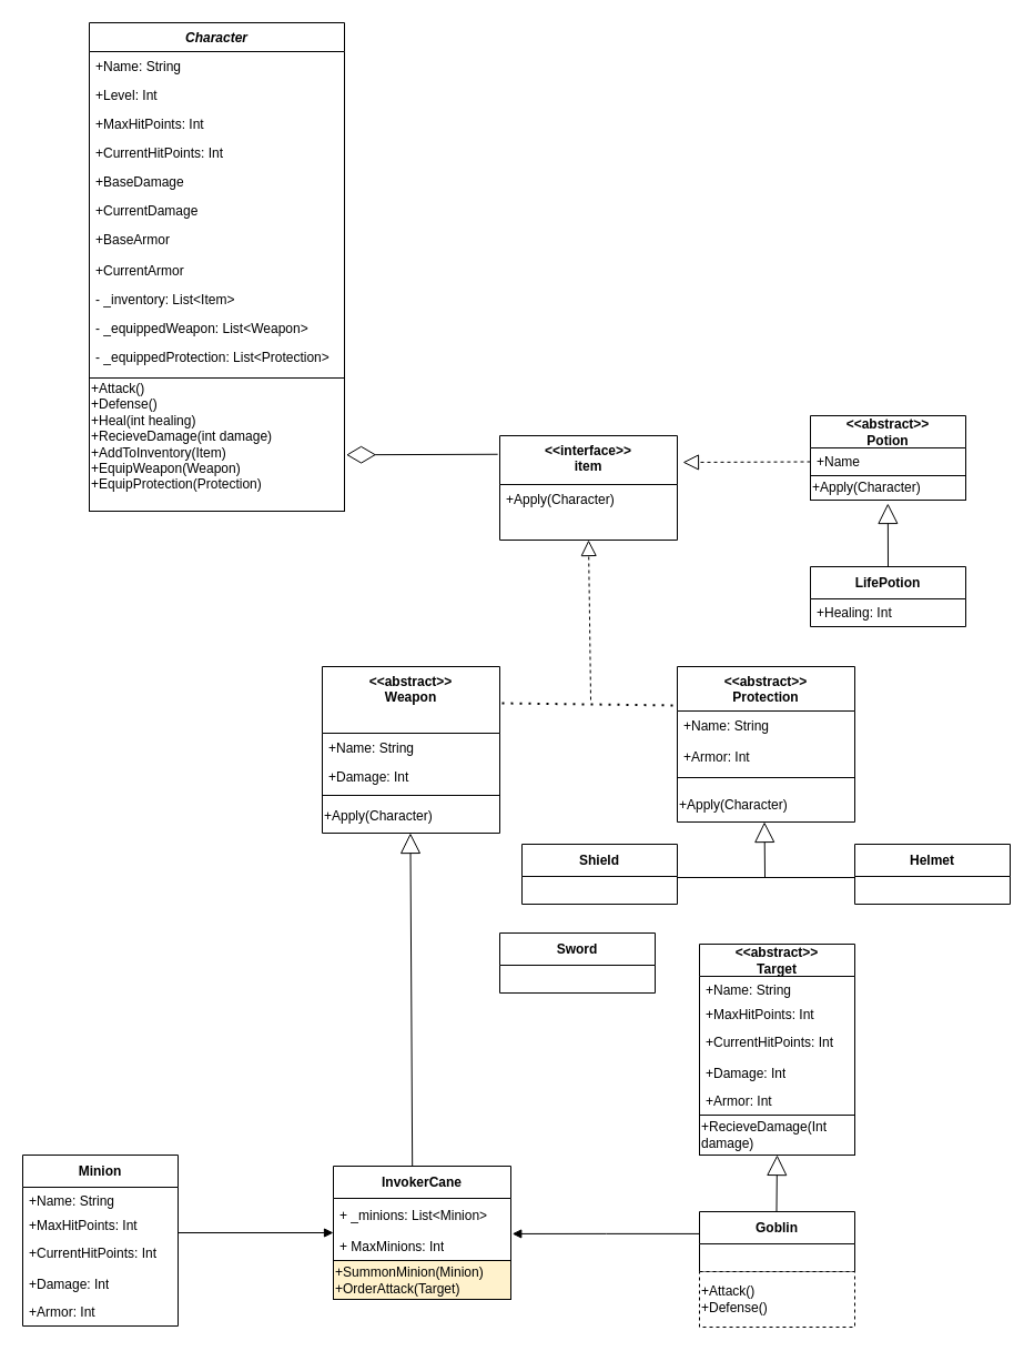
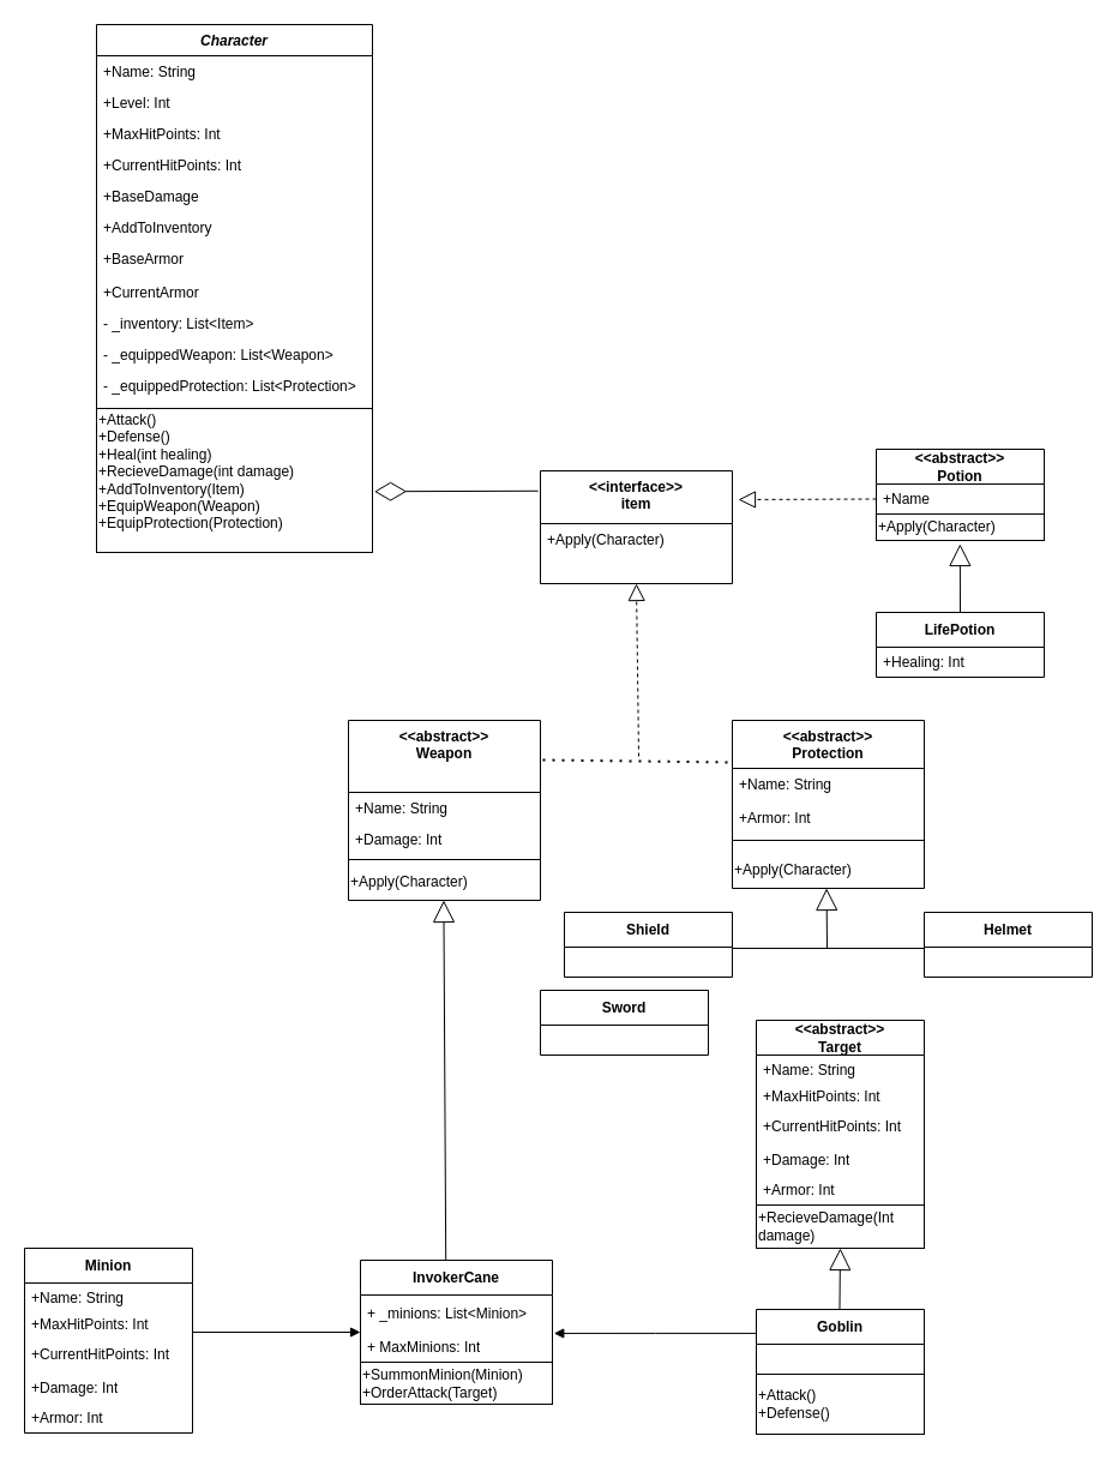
  <mxCell id="0" />
  <mxCell id="1" parent="0" />
  <mxCell id="2" value="Character" style="swimlane;fontStyle=3;align=center;verticalAlign=top;childLayout=stackLayout;horizontal=1;startSize=26;horizontalStack=0;resizeParent=1;resizeLast=0;collapsible=1;marginBottom=0;rounded=0;shadow=0;strokeWidth=1;" parent="1" vertex="1"><mxGeometry x="80" y="20" width="230" height="320" as="geometry"><mxRectangle x="230" y="140" width="160" height="26" as="alternateBounds" /></mxGeometry></mxCell>
  <mxCell id="3" value="+Name: String" style="text;align=left;verticalAlign=top;spacingLeft=4;spacingRight=4;overflow=hidden;rotatable=0;points=[[0,0.5],[1,0.5]];portConstraint=eastwest;" parent="2" vertex="1"><mxGeometry y="26" width="230" height="26" as="geometry" /></mxCell>
  <mxCell id="4" value="+Level: Int&#10;" style="text;align=left;verticalAlign=top;spacingLeft=4;spacingRight=4;overflow=hidden;rotatable=0;points=[[0,0.5],[1,0.5]];portConstraint=eastwest;rounded=0;shadow=0;html=0;" parent="2" vertex="1"><mxGeometry y="52" width="230" height="26" as="geometry" /></mxCell>
  <mxCell id="5" value="+MaxHitPoints: Int" style="text;align=left;verticalAlign=top;spacingLeft=4;spacingRight=4;overflow=hidden;rotatable=0;points=[[0,0.5],[1,0.5]];portConstraint=eastwest;rounded=0;shadow=0;html=0;" parent="2" vertex="1"><mxGeometry y="78" width="230" height="26" as="geometry" /></mxCell>
  <mxCell id="6" value="+CurrentHitPoints: Int" style="text;align=left;verticalAlign=top;spacingLeft=4;spacingRight=4;overflow=hidden;rotatable=0;points=[[0,0.5],[1,0.5]];portConstraint=eastwest;" parent="2" vertex="1"><mxGeometry y="104" width="230" height="26" as="geometry" /></mxCell>
  <mxCell id="7" value="+BaseDamage" style="text;align=left;verticalAlign=top;spacingLeft=4;spacingRight=4;overflow=hidden;rotatable=0;points=[[0,0.5],[1,0.5]];portConstraint=eastwest;rounded=0;shadow=0;html=0;" vertex="1" parent="2"><mxGeometry y="130" width="230" height="26" as="geometry" /></mxCell>
- <mxCell id="8" value="+CurrentDamage" style="text;align=left;verticalAlign=top;spacingLeft=4;spacingRight=4;overflow=hidden;rotatable=0;points=[[0,0.5],[1,0.5]];portConstraint=eastwest;rounded=0;shadow=0;html=0;" vertex="1" parent="2"><mxGeometry y="156" width="230" height="26" as="geometry" /></mxCell>
+ <mxCell id="8" value="+AddToInventory" style="text;align=left;verticalAlign=top;spacingLeft=4;spacingRight=4;overflow=hidden;rotatable=0;points=[[0,0.5],[1,0.5]];portConstraint=eastwest;rounded=0;shadow=0;html=0;" vertex="1" parent="2"><mxGeometry y="156" width="230" height="26" as="geometry" /></mxCell>
  <mxCell id="9" value="+BaseArmor" style="text;align=left;verticalAlign=top;spacingLeft=4;spacingRight=4;overflow=hidden;rotatable=0;points=[[0,0.5],[1,0.5]];portConstraint=eastwest;rounded=0;shadow=0;html=0;" vertex="1" parent="2"><mxGeometry y="182" width="230" height="28" as="geometry" /></mxCell>
  <mxCell id="10" value="+CurrentArmor" style="text;align=left;verticalAlign=top;spacingLeft=4;spacingRight=4;overflow=hidden;rotatable=0;points=[[0,0.5],[1,0.5]];portConstraint=eastwest;rounded=0;shadow=0;html=0;" vertex="1" parent="2"><mxGeometry y="210" width="230" height="26" as="geometry" /></mxCell>
  <mxCell id="11" value="- _inventory: List&lt;Item&gt;" style="text;align=left;verticalAlign=top;spacingLeft=4;spacingRight=4;overflow=hidden;rotatable=0;points=[[0,0.5],[1,0.5]];portConstraint=eastwest;rounded=0;shadow=0;html=0;" vertex="1" parent="2"><mxGeometry y="236" width="230" height="26" as="geometry" /></mxCell>
  <mxCell id="12" value="- _equippedWeapon: List&lt;Weapon&gt;" style="text;align=left;verticalAlign=top;spacingLeft=4;spacingRight=4;overflow=hidden;rotatable=0;points=[[0,0.5],[1,0.5]];portConstraint=eastwest;rounded=0;shadow=0;html=0;" vertex="1" parent="2"><mxGeometry y="262" width="230" height="26" as="geometry" /></mxCell>
  <mxCell id="13" value="- _equippedProtection: List&lt;Protection&gt;" style="text;align=left;verticalAlign=top;spacingLeft=4;spacingRight=4;overflow=hidden;rotatable=0;points=[[0,0.5],[1,0.5]];portConstraint=eastwest;rounded=0;shadow=0;html=0;" vertex="1" parent="2"><mxGeometry y="288" width="230" height="26" as="geometry" /></mxCell>
  <mxCell id="14" value="&lt;&lt;abstract&gt;&gt;&#10;Weapon" style="swimlane;fontStyle=1;align=center;verticalAlign=top;childLayout=stackLayout;horizontal=1;startSize=60;horizontalStack=0;resizeParent=1;resizeLast=0;collapsible=1;marginBottom=0;rounded=0;shadow=0;strokeWidth=1;" parent="1" vertex="1"><mxGeometry x="290" y="600" width="160" height="150" as="geometry"><mxRectangle x="130" y="380" width="160" height="26" as="alternateBounds" /></mxGeometry></mxCell>
  <mxCell id="15" value="+Name: String" style="text;align=left;verticalAlign=top;spacingLeft=4;spacingRight=4;overflow=hidden;rotatable=0;points=[[0,0.5],[1,0.5]];portConstraint=eastwest;" parent="14" vertex="1"><mxGeometry y="60" width="160" height="26" as="geometry" /></mxCell>
  <mxCell id="16" value="+Damage: Int" style="text;align=left;verticalAlign=top;spacingLeft=4;spacingRight=4;overflow=hidden;rotatable=0;points=[[0,0.5],[1,0.5]];portConstraint=eastwest;rounded=0;shadow=0;html=0;" parent="14" vertex="1"><mxGeometry y="86" width="160" height="26" as="geometry" /></mxCell>
  <mxCell id="17" value="" style="line;html=1;strokeWidth=1;align=left;verticalAlign=middle;spacingTop=-1;spacingLeft=3;spacingRight=3;rotatable=0;labelPosition=right;points=[];portConstraint=eastwest;" parent="14" vertex="1"><mxGeometry y="112" width="160" height="8" as="geometry" /></mxCell>
  <mxCell id="18" value="+Apply(Character)" style="text;html=1;align=left;verticalAlign=middle;resizable=0;points=[];autosize=1;strokeColor=none;fillColor=none;" vertex="1" parent="14"><mxGeometry y="120" width="160" height="30" as="geometry" /></mxCell>
  <mxCell id="19" value="&lt;&lt;abstract&gt;&gt;&#10;Protection" style="swimlane;fontStyle=1;align=center;verticalAlign=top;childLayout=stackLayout;horizontal=1;startSize=40;horizontalStack=0;resizeParent=1;resizeLast=0;collapsible=1;marginBottom=0;rounded=0;shadow=0;strokeWidth=1;" parent="1" vertex="1"><mxGeometry x="610" y="600" width="160" height="140" as="geometry"><mxRectangle x="340" y="380" width="170" height="26" as="alternateBounds" /></mxGeometry></mxCell>
  <mxCell id="20" value="+Name: String&#10;&#10;+Armor: Int" style="text;align=left;verticalAlign=top;spacingLeft=4;spacingRight=4;overflow=hidden;rotatable=0;points=[[0,0.5],[1,0.5]];portConstraint=eastwest;" parent="19" vertex="1"><mxGeometry y="40" width="160" height="50" as="geometry" /></mxCell>
  <mxCell id="21" value="" style="line;html=1;strokeWidth=1;align=left;verticalAlign=middle;spacingTop=-1;spacingLeft=3;spacingRight=3;rotatable=0;labelPosition=right;points=[];portConstraint=eastwest;" parent="19" vertex="1"><mxGeometry y="90" width="160" height="20" as="geometry" /></mxCell>
  <mxCell id="22" value="+Apply(Character)" style="text;html=1;align=left;verticalAlign=middle;resizable=0;points=[];autosize=1;strokeColor=none;fillColor=none;" vertex="1" parent="19"><mxGeometry y="110" width="160" height="30" as="geometry" /></mxCell>
  <mxCell id="23" value="&lt;&lt;interface&gt;&gt;&#10;item" style="swimlane;fontStyle=1;align=center;verticalAlign=top;childLayout=stackLayout;horizontal=1;startSize=44;horizontalStack=0;resizeParent=1;resizeLast=0;collapsible=1;marginBottom=0;rounded=0;shadow=0;strokeWidth=1;" parent="1" vertex="1"><mxGeometry x="450" y="392" width="160" height="94" as="geometry"><mxRectangle x="500" y="130" width="160" height="26" as="alternateBounds" /></mxGeometry></mxCell>
  <mxCell id="24" value="+Apply(Character)" style="text;align=left;verticalAlign=top;spacingLeft=4;spacingRight=4;overflow=hidden;rotatable=0;points=[[0,0.5],[1,0.5]];portConstraint=eastwest;" parent="23" vertex="1"><mxGeometry y="44" width="160" height="34" as="geometry" /></mxCell>
  <mxCell id="25" value="Helmet" style="swimlane;fontStyle=1;align=center;verticalAlign=middle;childLayout=stackLayout;horizontal=1;startSize=29;horizontalStack=0;resizeParent=1;resizeParentMax=0;resizeLast=0;collapsible=0;marginBottom=0;html=1;whiteSpace=wrap;" vertex="1" parent="1"><mxGeometry x="770" y="760" width="140" height="54" as="geometry" /></mxCell>
  <mxCell id="26" value="" style="endArrow=block;endSize=16;endFill=0;html=1;rounded=0;entryX=0.491;entryY=1;entryDx=0;entryDy=0;entryPerimeter=0;" edge="1" parent="1" target="22"><mxGeometry x="0.125" y="-100" width="160" relative="1" as="geometry"><mxPoint x="689" y="790" as="sourcePoint" /><mxPoint x="689" y="750" as="targetPoint" /><Array as="points" /><mxPoint as="offset" /></mxGeometry></mxCell>
  <mxCell id="27" value="Shield" style="swimlane;fontStyle=1;align=center;verticalAlign=middle;childLayout=stackLayout;horizontal=1;startSize=29;horizontalStack=0;resizeParent=1;resizeParentMax=0;resizeLast=0;collapsible=0;marginBottom=0;html=1;whiteSpace=wrap;" vertex="1" parent="1"><mxGeometry x="470" y="760" width="140" height="54" as="geometry" /></mxCell>
- <mxCell id="28" value="Sword" style="swimlane;fontStyle=1;align=center;verticalAlign=middle;childLayout=stackLayout;horizontal=1;startSize=29;horizontalStack=0;resizeParent=1;resizeParentMax=0;resizeLast=0;collapsible=0;marginBottom=0;html=1;whiteSpace=wrap;" vertex="1" parent="1"><mxGeometry x="450" y="840" width="140" height="54" as="geometry" /></mxCell>
+ <mxCell id="28" value="Sword" style="swimlane;fontStyle=1;align=center;verticalAlign=middle;childLayout=stackLayout;horizontal=1;startSize=29;horizontalStack=0;resizeParent=1;resizeParentMax=0;resizeLast=0;collapsible=0;marginBottom=0;html=1;whiteSpace=wrap;" vertex="1" parent="1"><mxGeometry x="450" y="825" width="140" height="54" as="geometry" /></mxCell>
  <mxCell id="29" value="" style="endArrow=block;dashed=1;endFill=0;endSize=12;html=1;rounded=0;entryX=0.5;entryY=1;entryDx=0;entryDy=0;" edge="1" parent="1" target="23"><mxGeometry width="160" relative="1" as="geometry"><mxPoint x="532" y="630" as="sourcePoint" /><mxPoint x="531.6" y="527.588" as="targetPoint" /></mxGeometry></mxCell>
  <mxCell id="30" value="" style="endArrow=none;html=1;rounded=0;exitX=1;exitY=0.5;exitDx=0;exitDy=0;entryX=0;entryY=0.5;entryDx=0;entryDy=0;" edge="1" parent="1"><mxGeometry width="50" height="50" relative="1" as="geometry"><mxPoint x="610" y="790" as="sourcePoint" /><mxPoint x="770" y="790" as="targetPoint" /></mxGeometry></mxCell>
  <mxCell id="31" value="" style="endArrow=block;endSize=16;endFill=0;html=1;rounded=0;entryX=0.49;entryY=1.046;entryDx=0;entryDy=0;entryPerimeter=0;exitX=0.445;exitY=-0.005;exitDx=0;exitDy=0;exitPerimeter=0;" edge="1" parent="1" source="43"><mxGeometry x="0.125" y="-100" width="160" relative="1" as="geometry"><mxPoint x="370" y="870" as="sourcePoint" /><mxPoint x="369.41" y="749.996" as="targetPoint" /><Array as="points" /><mxPoint as="offset" /></mxGeometry></mxCell>
  <mxCell id="32" value="&amp;lt;&amp;lt;abstract&amp;gt;&amp;gt;&lt;div&gt;Target&lt;/div&gt;" style="swimlane;fontStyle=1;align=center;verticalAlign=middle;childLayout=stackLayout;horizontal=1;startSize=29;horizontalStack=0;resizeParent=1;resizeParentMax=0;resizeLast=0;collapsible=0;marginBottom=0;html=1;whiteSpace=wrap;" vertex="1" parent="1"><mxGeometry x="630" y="850" width="140" height="154" as="geometry" /></mxCell>
  <mxCell id="33" value="+Name: String" style="text;html=1;strokeColor=none;fillColor=none;align=left;verticalAlign=middle;spacingLeft=4;spacingRight=4;overflow=hidden;rotatable=0;points=[[0,0.5],[1,0.5]];portConstraint=eastwest;whiteSpace=wrap;" vertex="1" parent="32"><mxGeometry y="29" width="140" height="25" as="geometry" /></mxCell>
  <mxCell id="34" value="+MaxHitPoints: Int&lt;div&gt;&lt;br&gt;&lt;/div&gt;" style="text;html=1;strokeColor=none;fillColor=none;align=left;verticalAlign=middle;spacingLeft=4;spacingRight=4;overflow=hidden;rotatable=0;points=[[0,0.5],[1,0.5]];portConstraint=eastwest;whiteSpace=wrap;" vertex="1" parent="32"><mxGeometry y="54" width="140" height="25" as="geometry" /></mxCell>
  <mxCell id="35" value="+CurrentHitPoints: Int&lt;div&gt;&lt;br&gt;&lt;/div&gt;" style="text;html=1;strokeColor=none;fillColor=none;align=left;verticalAlign=middle;spacingLeft=4;spacingRight=4;overflow=hidden;rotatable=0;points=[[0,0.5],[1,0.5]];portConstraint=eastwest;whiteSpace=wrap;" vertex="1" parent="32"><mxGeometry y="79" width="140" height="25" as="geometry" /></mxCell>
  <mxCell id="36" value="&lt;div&gt;+Damage: Int&lt;/div&gt;" style="text;html=1;strokeColor=none;fillColor=none;align=left;verticalAlign=middle;spacingLeft=4;spacingRight=4;overflow=hidden;rotatable=0;points=[[0,0.5],[1,0.5]];portConstraint=eastwest;whiteSpace=wrap;" vertex="1" parent="32"><mxGeometry y="104" width="140" height="25" as="geometry" /></mxCell>
  <mxCell id="37" value="&lt;div&gt;+Armor: Int&lt;/div&gt;" style="text;html=1;strokeColor=none;fillColor=none;align=left;verticalAlign=middle;spacingLeft=4;spacingRight=4;overflow=hidden;rotatable=0;points=[[0,0.5],[1,0.5]];portConstraint=eastwest;whiteSpace=wrap;" vertex="1" parent="32"><mxGeometry y="129" width="140" height="25" as="geometry" /></mxCell>
  <mxCell id="38" value="Goblin" style="swimlane;fontStyle=1;align=center;verticalAlign=middle;childLayout=stackLayout;horizontal=1;startSize=29;horizontalStack=0;resizeParent=1;resizeParentMax=0;resizeLast=0;collapsible=0;marginBottom=0;html=1;whiteSpace=wrap;" vertex="1" parent="1"><mxGeometry x="630" y="1091" width="140" height="54" as="geometry" /></mxCell>
  <mxCell id="39" value="&amp;lt;&amp;lt;abstract&amp;gt;&amp;gt;&lt;div&gt;Potion&lt;/div&gt;" style="swimlane;fontStyle=1;align=center;verticalAlign=middle;childLayout=stackLayout;horizontal=1;startSize=29;horizontalStack=0;resizeParent=1;resizeParentMax=0;resizeLast=0;collapsible=0;marginBottom=0;html=1;whiteSpace=wrap;" vertex="1" parent="1"><mxGeometry x="730" y="374" width="140" height="54" as="geometry" /></mxCell>
  <mxCell id="40" value="+Name" style="text;html=1;strokeColor=none;fillColor=none;align=left;verticalAlign=middle;spacingLeft=4;spacingRight=4;overflow=hidden;rotatable=0;points=[[0,0.5],[1,0.5]];portConstraint=eastwest;whiteSpace=wrap;" vertex="1" parent="39"><mxGeometry y="29" width="140" height="25" as="geometry" /></mxCell>
  <mxCell id="41" value="LifePotion" style="swimlane;fontStyle=1;align=center;verticalAlign=middle;childLayout=stackLayout;horizontal=1;startSize=29;horizontalStack=0;resizeParent=1;resizeParentMax=0;resizeLast=0;collapsible=0;marginBottom=0;html=1;whiteSpace=wrap;" vertex="1" parent="1"><mxGeometry x="730" y="510" width="140" height="54" as="geometry" /></mxCell>
  <mxCell id="42" value="+Healing: Int" style="text;html=1;strokeColor=none;fillColor=none;align=left;verticalAlign=middle;spacingLeft=4;spacingRight=4;overflow=hidden;rotatable=0;points=[[0,0.5],[1,0.5]];portConstraint=eastwest;whiteSpace=wrap;" vertex="1" parent="41"><mxGeometry y="29" width="140" height="25" as="geometry" /></mxCell>
  <mxCell id="43" value="InvokerCane" style="swimlane;fontStyle=1;align=center;verticalAlign=middle;childLayout=stackLayout;horizontal=1;startSize=29;horizontalStack=0;resizeParent=1;resizeParentMax=0;resizeLast=0;collapsible=0;marginBottom=0;html=1;whiteSpace=wrap;" vertex="1" parent="1"><mxGeometry x="300" y="1050" width="160" height="85" as="geometry" /></mxCell>
  <mxCell id="44" value="+ _minions: List&amp;lt;Minion&amp;gt;" style="text;html=1;strokeColor=none;fillColor=none;align=left;verticalAlign=middle;spacingLeft=4;spacingRight=4;overflow=hidden;rotatable=0;points=[[0,0.5],[1,0.5]];portConstraint=eastwest;whiteSpace=wrap;" vertex="1" parent="43"><mxGeometry y="29" width="160" height="31" as="geometry" /></mxCell>
  <mxCell id="45" value="+ MaxMinions: Int" style="text;html=1;strokeColor=none;fillColor=none;align=left;verticalAlign=middle;spacingLeft=4;spacingRight=4;overflow=hidden;rotatable=0;points=[[0,0.5],[1,0.5]];portConstraint=eastwest;whiteSpace=wrap;" vertex="1" parent="43"><mxGeometry y="60" width="160" height="25" as="geometry" /></mxCell>
  <mxCell id="46" value="" style="endArrow=diamondThin;endFill=0;endSize=24;html=1;rounded=0;exitX=-0.01;exitY=0.174;exitDx=0;exitDy=0;exitPerimeter=0;entryX=1.007;entryY=0.577;entryDx=0;entryDy=0;entryPerimeter=0;" edge="1" parent="1" target="63"><mxGeometry width="160" relative="1" as="geometry"><mxPoint x="448.16" y="408.764" as="sourcePoint" /><mxPoint x="320" y="409" as="targetPoint" /></mxGeometry></mxCell>
  <mxCell id="47" value="" style="endArrow=none;dashed=1;html=1;dashPattern=1 3;strokeWidth=2;rounded=0;entryX=0;entryY=0.25;entryDx=0;entryDy=0;" edge="1" parent="1" target="19"><mxGeometry width="50" height="50" relative="1" as="geometry"><mxPoint x="452" y="633" as="sourcePoint" /><mxPoint x="590" y="630" as="targetPoint" /></mxGeometry></mxCell>
  <mxCell id="48" value="" style="endArrow=block;dashed=1;endFill=0;endSize=12;html=1;rounded=0;exitX=0;exitY=0.5;exitDx=0;exitDy=0;" edge="1" parent="1" source="40"><mxGeometry width="160" relative="1" as="geometry"><mxPoint x="670" y="542" as="sourcePoint" /><mxPoint x="615" y="416" as="targetPoint" /></mxGeometry></mxCell>
  <mxCell id="49" value="" style="endArrow=block;endSize=16;endFill=0;html=1;rounded=0;entryX=0.49;entryY=1.046;entryDx=0;entryDy=0;entryPerimeter=0;" edge="1" parent="1"><mxGeometry x="0.125" y="-100" width="160" relative="1" as="geometry"><mxPoint x="800" y="510" as="sourcePoint" /><mxPoint x="799.82" y="452.996" as="targetPoint" /><Array as="points" /><mxPoint as="offset" /></mxGeometry></mxCell>
- <mxCell id="50" value="+SummonMinion(Minion)&lt;div&gt;+OrderAttack(Target)&lt;/div&gt;" style="html=1;whiteSpace=wrap;align=left;fillColor=#fff2cc;" vertex="1" parent="1"><mxGeometry x="300" y="1135" width="160" height="35" as="geometry" /></mxCell>
+ <mxCell id="50" value="+SummonMinion(Minion)&lt;div&gt;+OrderAttack(Target)&lt;/div&gt;" style="html=1;whiteSpace=wrap;align=left;" vertex="1" parent="1"><mxGeometry x="300" y="1135" width="160" height="35" as="geometry" /></mxCell>
  <mxCell id="51" value="" style="endArrow=block;endFill=1;html=1;edgeStyle=orthogonalEdgeStyle;align=left;verticalAlign=top;rounded=0;entryX=1.016;entryY=0.038;entryDx=0;entryDy=0;entryPerimeter=0;exitX=0;exitY=0.369;exitDx=0;exitDy=0;exitPerimeter=0;" edge="1" parent="1" source="38"><mxGeometry x="-1" relative="1" as="geometry"><mxPoint x="570" y="1110" as="sourcePoint" /><mxPoint x="461.26" y="1110.95" as="targetPoint" /><Array as="points" /></mxGeometry></mxCell>
  <mxCell id="52" value="" style="endArrow=block;endSize=16;endFill=0;html=1;rounded=0;entryX=0.5;entryY=1;entryDx=0;entryDy=0;" edge="1" parent="1" target="53"><mxGeometry x="0.125" y="-100" width="160" relative="1" as="geometry"><mxPoint x="699.47" y="1091" as="sourcePoint" /><mxPoint x="699.88" y="1030.996" as="targetPoint" /><Array as="points" /><mxPoint as="offset" /></mxGeometry></mxCell>
  <mxCell id="53" value="+RecieveDamage(Int damage)" style="html=1;whiteSpace=wrap;align=left;" vertex="1" parent="1"><mxGeometry x="630" y="1004" width="140" height="36" as="geometry" /></mxCell>
- <mxCell id="54" value="+Attack()&lt;div&gt;+Defense()&lt;/div&gt;" style="html=1;whiteSpace=wrap;align=left;dashed=1;" vertex="1" parent="1"><mxGeometry x="630" y="1145" width="140" height="50" as="geometry" /></mxCell>
+ <mxCell id="54" value="+Attack()&lt;div&gt;+Defense()&lt;/div&gt;" style="html=1;whiteSpace=wrap;align=left;" vertex="1" parent="1"><mxGeometry x="630" y="1145" width="140" height="50" as="geometry" /></mxCell>
  <mxCell id="55" value="Minion" style="swimlane;fontStyle=1;align=center;verticalAlign=middle;childLayout=stackLayout;horizontal=1;startSize=29;horizontalStack=0;resizeParent=1;resizeParentMax=0;resizeLast=0;collapsible=0;marginBottom=0;html=1;whiteSpace=wrap;" vertex="1" parent="1"><mxGeometry x="20" y="1040" width="140" height="154" as="geometry" /></mxCell>
  <mxCell id="56" value="+Name: String" style="text;html=1;strokeColor=none;fillColor=none;align=left;verticalAlign=middle;spacingLeft=4;spacingRight=4;overflow=hidden;rotatable=0;points=[[0,0.5],[1,0.5]];portConstraint=eastwest;whiteSpace=wrap;" vertex="1" parent="55"><mxGeometry y="29" width="140" height="25" as="geometry" /></mxCell>
  <mxCell id="57" value="+MaxHitPoints: Int&lt;div&gt;&lt;br&gt;&lt;/div&gt;" style="text;html=1;strokeColor=none;fillColor=none;align=left;verticalAlign=middle;spacingLeft=4;spacingRight=4;overflow=hidden;rotatable=0;points=[[0,0.5],[1,0.5]];portConstraint=eastwest;whiteSpace=wrap;" vertex="1" parent="55"><mxGeometry y="54" width="140" height="25" as="geometry" /></mxCell>
  <mxCell id="58" value="" style="endArrow=block;endFill=1;html=1;edgeStyle=orthogonalEdgeStyle;align=left;verticalAlign=top;rounded=0;" edge="1" parent="55"><mxGeometry x="-1" relative="1" as="geometry"><mxPoint x="140" y="70" as="sourcePoint" /><mxPoint x="280" y="70" as="targetPoint" /><mxPoint as="offset" /></mxGeometry></mxCell>
  <mxCell id="59" value="+CurrentHitPoints: Int&lt;div&gt;&lt;br&gt;&lt;/div&gt;" style="text;html=1;strokeColor=none;fillColor=none;align=left;verticalAlign=middle;spacingLeft=4;spacingRight=4;overflow=hidden;rotatable=0;points=[[0,0.5],[1,0.5]];portConstraint=eastwest;whiteSpace=wrap;" vertex="1" parent="55"><mxGeometry y="79" width="140" height="25" as="geometry" /></mxCell>
  <mxCell id="60" value="&lt;div&gt;+Damage: Int&lt;/div&gt;" style="text;html=1;strokeColor=none;fillColor=none;align=left;verticalAlign=middle;spacingLeft=4;spacingRight=4;overflow=hidden;rotatable=0;points=[[0,0.5],[1,0.5]];portConstraint=eastwest;whiteSpace=wrap;" vertex="1" parent="55"><mxGeometry y="104" width="140" height="25" as="geometry" /></mxCell>
  <mxCell id="61" value="&lt;div&gt;+Armor: Int&lt;/div&gt;" style="text;html=1;strokeColor=none;fillColor=none;align=left;verticalAlign=middle;spacingLeft=4;spacingRight=4;overflow=hidden;rotatable=0;points=[[0,0.5],[1,0.5]];portConstraint=eastwest;whiteSpace=wrap;" vertex="1" parent="55"><mxGeometry y="129" width="140" height="25" as="geometry" /></mxCell>
  <mxCell id="62" value="+Apply(Character)" style="html=1;whiteSpace=wrap;align=left;" vertex="1" parent="1"><mxGeometry x="730" y="428" width="140" height="22" as="geometry" /></mxCell>
  <mxCell id="63" value="+Attack()&lt;div&gt;+Defense()&lt;/div&gt;&lt;div&gt;+Heal(int healing)&lt;/div&gt;&lt;div&gt;+RecieveDamage(int damage)&lt;/div&gt;&lt;div&gt;+AddToInventory(Item)&lt;/div&gt;&lt;div&gt;+EquipWeapon(Weapon)&lt;/div&gt;&lt;div&gt;+EquipProtection(Protection)&lt;/div&gt;&lt;div&gt;&lt;br&gt;&lt;/div&gt;" style="html=1;whiteSpace=wrap;align=left;" vertex="1" parent="1"><mxGeometry x="80" y="340" width="230" height="120" as="geometry" /></mxCell>
